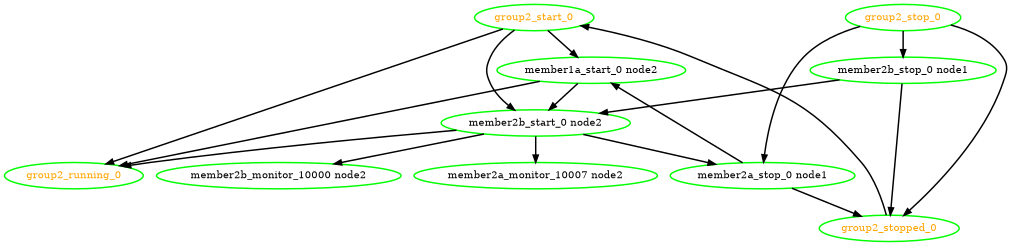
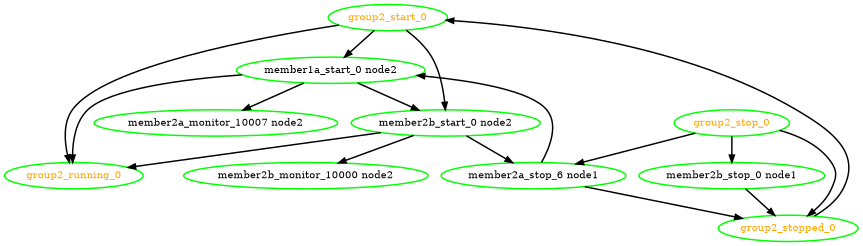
  digraph {
    node [color=green fontcolor=black style=bold]
    edge [style=bold]
    group2_running_0 [fontcolor=orange]
    group2_start_0 [fontcolor=orange]
    n3 [label="member1a_start_0 node2"]
    "member2b_start_0 node2"
    n5 [label="member2a_monitor_10007 node2"]
    "member2b_monitor_10000 node2"
-   "member2a_stop_0 node1"
+   "member2a_stop_0 node1" [label="member2a_stop_6 node1"]
    group2_stop_0 [fontcolor=orange]
    group2_stopped_0 [fontcolor=orange]
    "member2b_stop_0 node1"
    group2_start_0 -> group2_running_0
    group2_start_0 -> n3
    group2_start_0 -> "member2b_start_0 node2"
    n3 -> group2_running_0
    n3 -> "member2b_start_0 node2"
-   "member2b_start_0 node2" -> n5
+   n3 -> n5
    "member2b_start_0 node2" -> group2_running_0
    "member2b_start_0 node2" -> "member2b_monitor_10000 node2"
    "member2b_start_0 node2" -> "member2a_stop_0 node1"
    "member2a_stop_0 node1" -> n3
    "member2a_stop_0 node1" -> group2_stopped_0
    group2_stop_0 -> "member2a_stop_0 node1"
    group2_stop_0 -> group2_stopped_0
    group2_stop_0 -> "member2b_stop_0 node1"
    group2_stopped_0 -> group2_start_0
-   "member2b_stop_0 node1" -> "member2b_start_0 node2"
    "member2b_stop_0 node1" -> group2_stopped_0
  }
